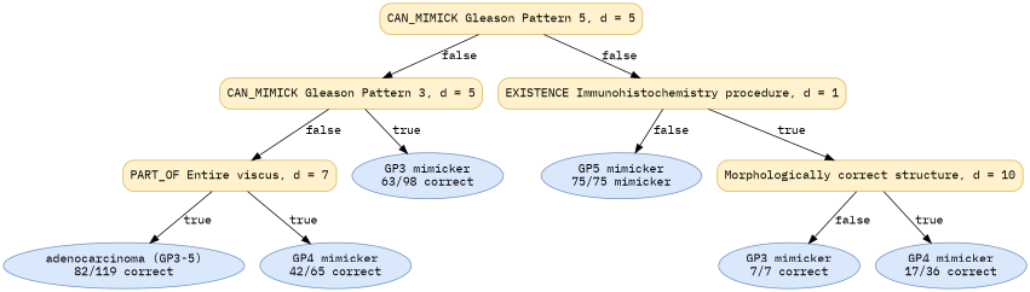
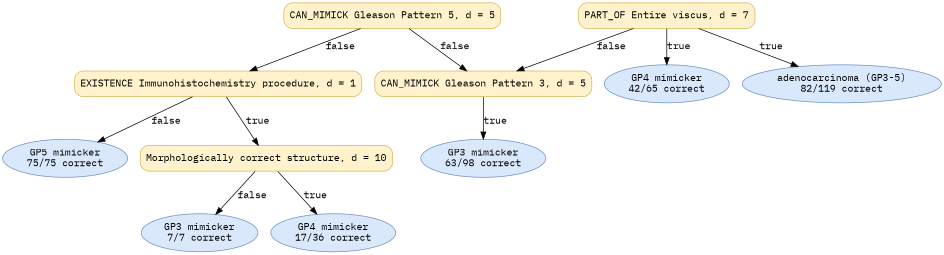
  digraph {
    fontname="IBM Plex Mono"
    node [color="#6C8EBF" fillcolor="#DAE8FC" fontname="IBM Plex Mono" shape=ellipse style="rounded,filled"]
    edge [fontname="IBM Plex Mono"]
    n1 [color="#D6B656" fillcolor="#FFF2CC" label="CAN_MIMICK Gleason Pattern 5, d = 5" shape=box]
    n2 [color="#D6B656" fillcolor="#FFF2CC" label="CAN_MIMICK Gleason Pattern 3, d = 5" shape=box]
    n3 [color="#D6B656" fillcolor="#FFF2CC" label="EXISTENCE Immunohistochemistry procedure, d = 1" shape=box]
    n4 [color="#D6B656" fillcolor="#FFF2CC" label="PART_OF Entire viscus, d = 7" shape=box]
    n5 [label=<GP3 mimicker<br/>63/98 correct>]
-   n6 [label=<GP5 mimicker<br/>75/75 mimicker>]
+   n6 [label=<GP5 mimicker<br/>75/75 correct>]
    n7 [color="#D6B656" fillcolor="#FFF2CC" label="Morphologically correct structure, d = 10" shape=box]
    n8 [label=<adenocarcinoma (GP3-5)<br/>82/119 correct>]
    n9 [label=<GP4 mimicker<br/>42/65 correct>]
    n10 [label=<GP3 mimicker<br/>7/7 correct>]
    n11 [label=<GP4 mimicker<br/>17/36 correct>]
    n1 -> n2 [label=false]
    n1 -> n3 [label=false]
-   n2 -> n4 [label=false]
+   n4 -> n2 [label=false]
    n2 -> n5 [label=true]
    n3 -> n6 [label=false]
    n3 -> n7 [label=true]
    n4 -> n8 [label=true]
    n4 -> n9 [label=true]
    n7 -> n10 [label=false]
    n7 -> n11 [label=true]
  }
